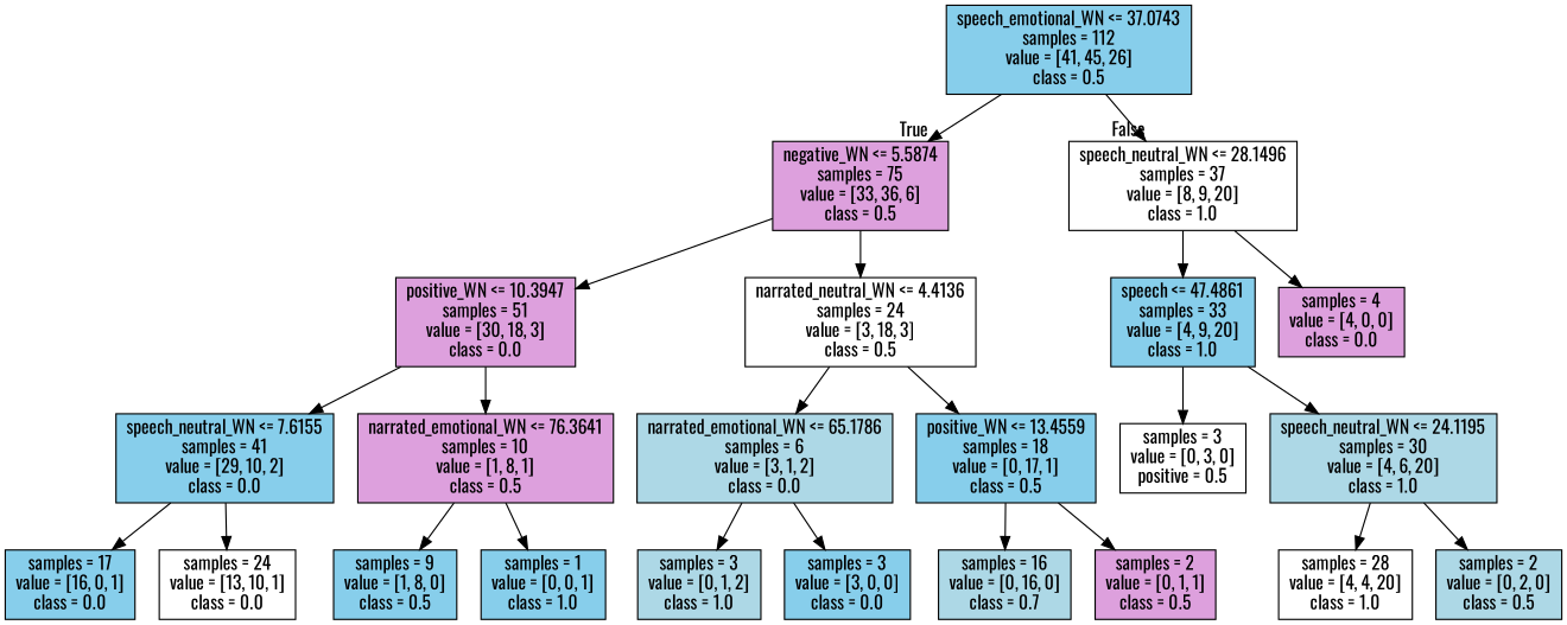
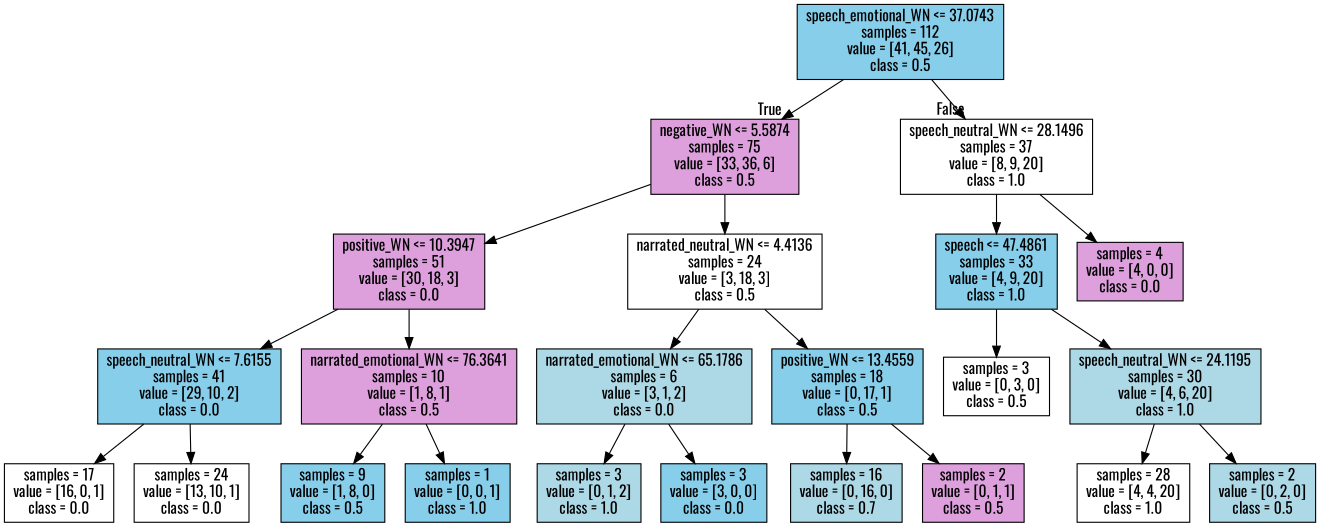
  digraph {
    fontname=Oswald
    node [color=black fillcolor=skyblue fontname=Oswald shape=box style=filled]
    edge [fontname=Oswald]
    n1 [label="speech_emotional_WN <= 37.0743\nsamples = 112\nvalue = [41, 45, 26]\nclass = 0.5"]
    n2 [fillcolor=plum label="negative_WN <= 5.5874\nsamples = 75\nvalue = [33, 36, 6]\nclass = 0.5"]
    n3 [fillcolor=white label="speech_neutral_WN <= 28.1496\nsamples = 37\nvalue = [8, 9, 20]\nclass = 1.0"]
    n4 [fillcolor=plum label="positive_WN <= 10.3947\nsamples = 51\nvalue = [30, 18, 3]\nclass = 0.0"]
    n5 [fillcolor=white label="narrated_neutral_WN <= 4.4136\nsamples = 24\nvalue = [3, 18, 3]\nclass = 0.5"]
    n6 [label="speech <= 47.4861\nsamples = 33\nvalue = [4, 9, 20]\nclass = 1.0"]
    n7 [fillcolor=plum label="samples = 4\nvalue = [4, 0, 0]\nclass = 0.0"]
    n8 [label="speech_neutral_WN <= 7.6155\nsamples = 41\nvalue = [29, 10, 2]\nclass = 0.0"]
    n9 [fillcolor=plum label="narrated_emotional_WN <= 76.3641\nsamples = 10\nvalue = [1, 8, 1]\nclass = 0.5"]
    n10 [fillcolor=lightblue label="narrated_emotional_WN <= 65.1786\nsamples = 6\nvalue = [3, 1, 2]\nclass = 0.0"]
    n11 [label="positive_WN <= 13.4559\nsamples = 18\nvalue = [0, 17, 1]\nclass = 0.5"]
-   n12 [label="samples = 17\nvalue = [16, 0, 1]\nclass = 0.0"]
+   n12 [fillcolor=white label="samples = 17\nvalue = [16, 0, 1]\nclass = 0.0"]
    n13 [fillcolor=white label="samples = 24\nvalue = [13, 10, 1]\nclass = 0.0"]
    n14 [label="samples = 9\nvalue = [1, 8, 0]\nclass = 0.5"]
    n15 [label="samples = 1\nvalue = [0, 0, 1]\nclass = 1.0"]
    n16 [fillcolor=lightblue label="samples = 3\nvalue = [0, 1, 2]\nclass = 1.0"]
    n17 [label="samples = 3\nvalue = [3, 0, 0]\nclass = 0.0"]
    n18 [fillcolor=lightblue label="samples = 16\nvalue = [0, 16, 0]\nclass = 0.7"]
    n19 [fillcolor=plum label="samples = 2\nvalue = [0, 1, 1]\nclass = 0.5"]
-   n20 [fillcolor=white label="samples = 3\nvalue = [0, 3, 0]\npositive = 0.5"]
+   n20 [fillcolor=white label="samples = 3\nvalue = [0, 3, 0]\nclass = 0.5"]
    n21 [fillcolor=lightblue label="speech_neutral_WN <= 24.1195\nsamples = 30\nvalue = [4, 6, 20]\nclass = 1.0"]
    n22 [fillcolor=white label="samples = 28\nvalue = [4, 4, 20]\nclass = 1.0"]
    n23 [fillcolor=lightblue label="samples = 2\nvalue = [0, 2, 0]\nclass = 0.5"]
    n1 -> n2 [headlabel=True labelangle=45 labeldistance=2.5]
    n1 -> n3 [headlabel=False labelangle=-45 labeldistance=2.5]
    n2 -> n4
    n2 -> n5
    n3 -> n6
    n3 -> n7
    n4 -> n8
    n4 -> n9
    n5 -> n10
    n5 -> n11
    n6 -> n20
    n6 -> n21
    n8 -> n12
    n8 -> n13
    n9 -> n14
    n9 -> n15
    n10 -> n16
    n10 -> n17
    n11 -> n18
    n11 -> n19
    n21 -> n22
    n21 -> n23
  }
